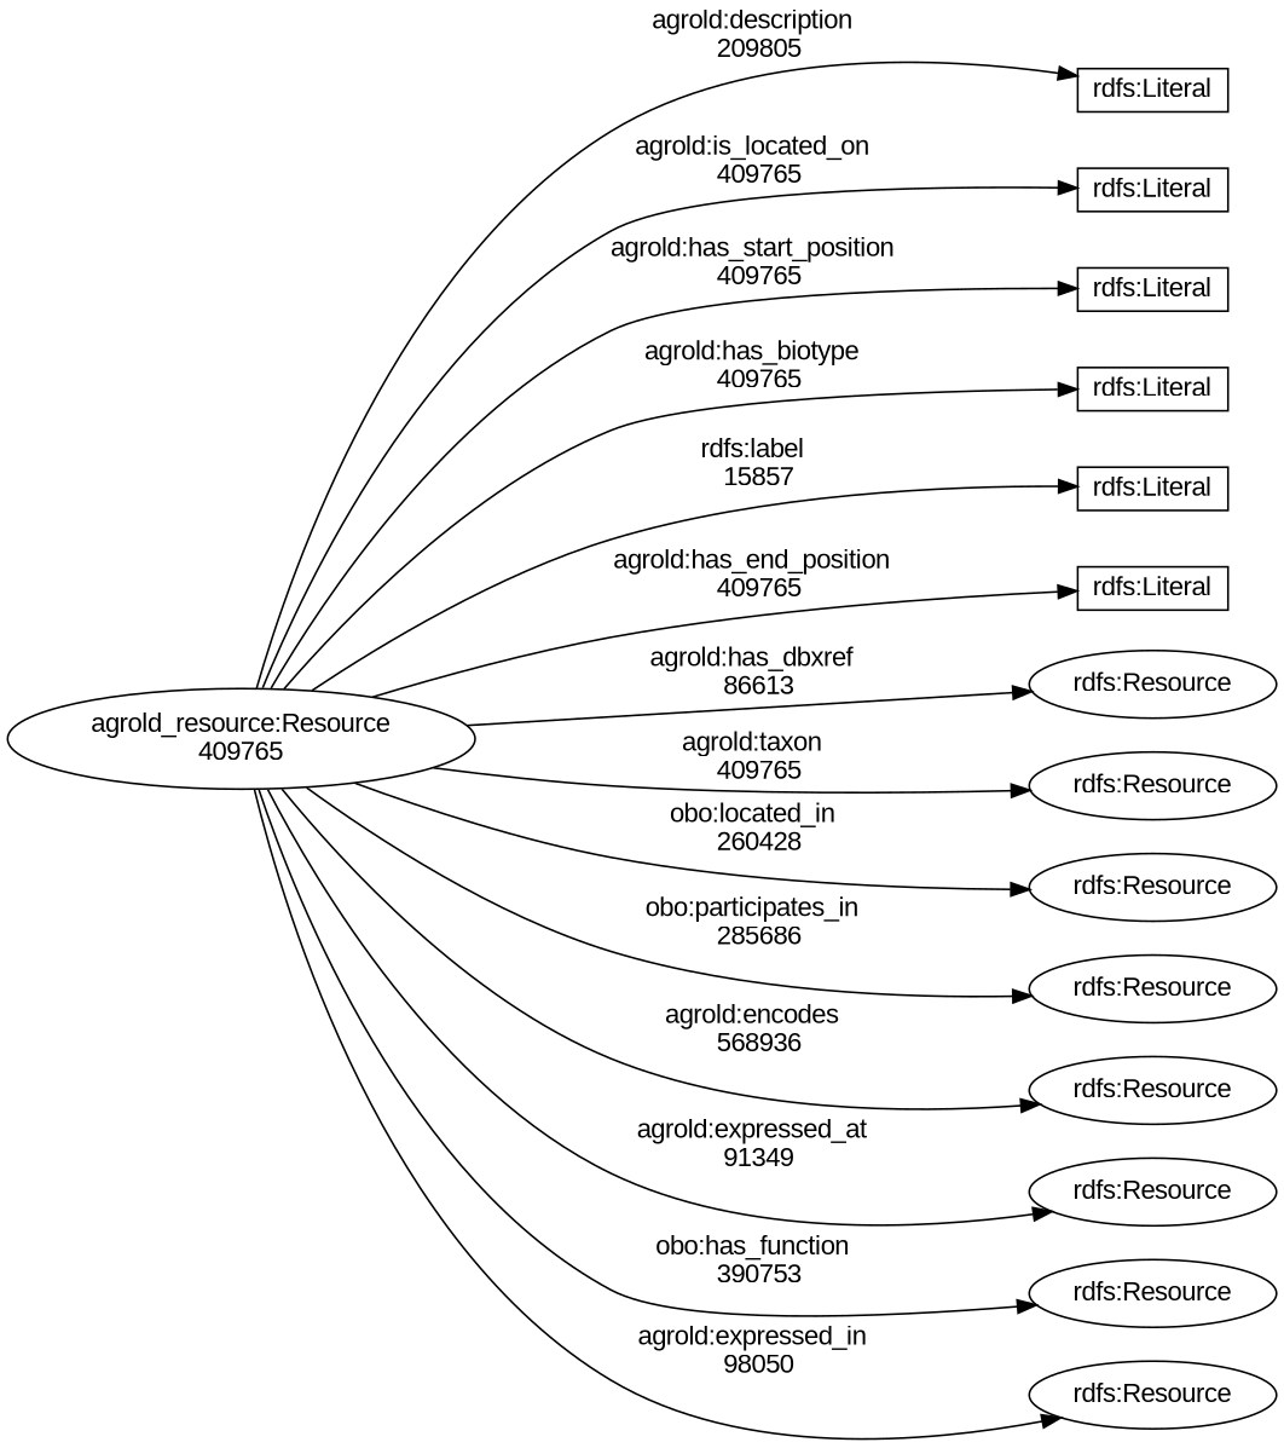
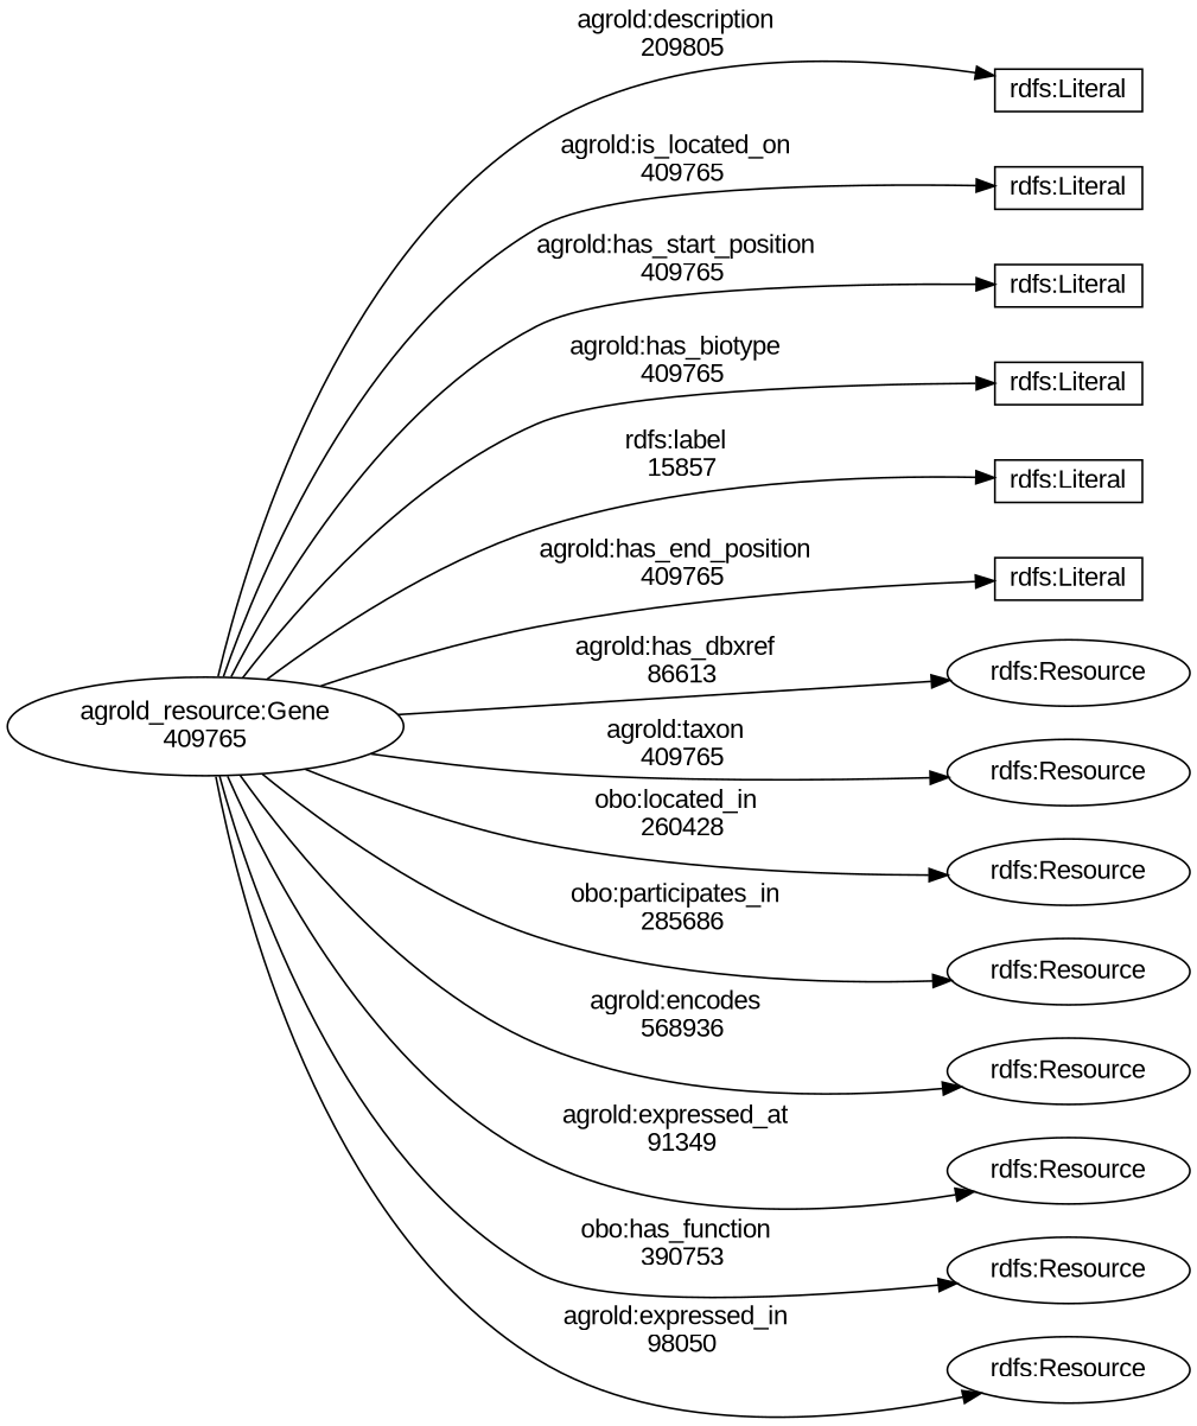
  digraph {
    rankdir=LR
    ranksep=2
    fontname="Liberation Sans"
    node [fontname="Liberation Sans"]
    edge [fontname="Liberation Sans"]
-   n1 [label="agrold_resource:Resource\n409765"]
+   n1 [label="agrold_resource:Gene\n409765"]
    n2 [height=0.3 label="rdfs:Literal" shape=box]
    n3 [height=0.3 label="rdfs:Literal" shape=box]
    n4 [height=0.3 label="rdfs:Literal" shape=box]
    n5 [height=0.3 label="rdfs:Literal" shape=box]
    n6 [height=0.3 label="rdfs:Literal" shape=box]
    n7 [height=0.3 label="rdfs:Literal" shape=box]
    n8 [label="rdfs:Resource"]
    n9 [label="rdfs:Resource"]
    n10 [label="rdfs:Resource"]
    n11 [label="rdfs:Resource"]
    n12 [label="rdfs:Resource"]
    n13 [label="rdfs:Resource"]
    n14 [label="rdfs:Resource"]
    n15 [label="rdfs:Resource"]
    n1 -> n2 [label="agrold:description\n  209805"]
    n1 -> n3 [label="agrold:is_located_on\n  409765"]
    n1 -> n4 [label="agrold:has_start_position\n  409765"]
    n1 -> n5 [label="agrold:has_biotype\n  409765"]
    n1 -> n6 [label="rdfs:label\n  15857"]
    n1 -> n7 [label="agrold:has_end_position\n  409765"]
    n1 -> n8 [label="agrold:has_dbxref\n  86613"]
    n1 -> n9 [label="agrold:taxon\n  409765"]
    n1 -> n10 [label="obo:located_in\n  260428"]
    n1 -> n11 [label="obo:participates_in\n  285686"]
    n1 -> n12 [label="agrold:encodes\n  568936"]
    n1 -> n13 [label="agrold:expressed_at\n  91349"]
    n1 -> n14 [label="obo:has_function\n  390753"]
    n1 -> n15 [label="agrold:expressed_in\n  98050"]
  }
